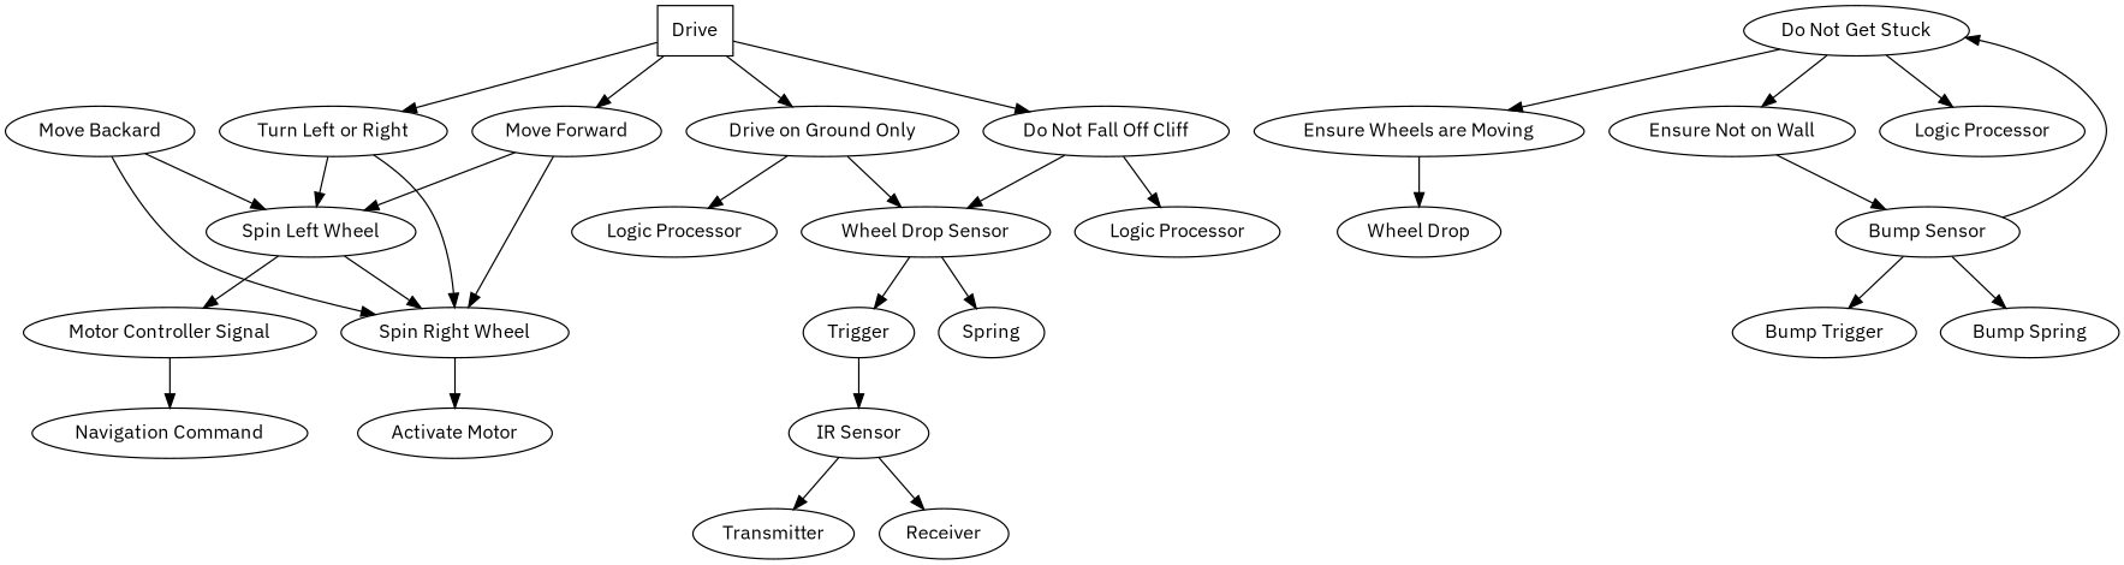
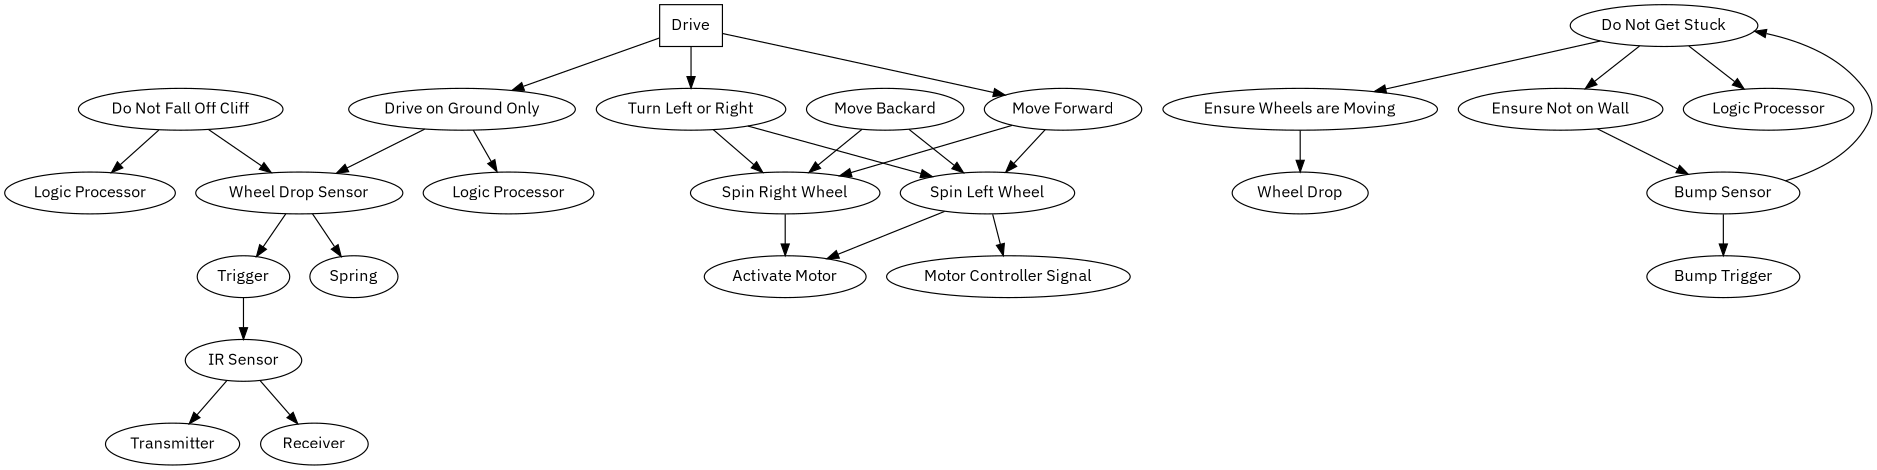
  digraph {
    fontname="IBM Plex Sans"
    node [fontname="IBM Plex Sans"]
    edge [fontname="IBM Plex Sans"]
    n1 [label=Drive shape=box]
    n2 [label="Move Forward"]
    n3 [label="Turn Left or Right"]
    n4 [label="Do Not Fall Off Cliff"]
    n5 [label="Drive on Ground Only"]
    n6 [label="Spin Left Wheel"]
    n7 [label="Spin Right Wheel"]
    n8 [label="Move Backard"]
    n9 [label="Do Not Get Stuck"]
    n10 [label="Ensure Wheels are Moving"]
    n11 [label="Ensure Not on Wall"]
    n12 [label="Logic Processor"]
    n13 [label="Wheel Drop Sensor"]
    n14 [label="Logic Processor"]
    n15 [label="Logic Processor"]
    n16 [label="Activate Motor"]
    n17 [label="Motor Controller Signal"]
    n18 [label="Wheel Drop"]
    n19 [label="Bump Sensor"]
    n20 [label=Trigger]
    n21 [label=Spring]
    n22 [label="IR Sensor"]
    n23 [label=Transmitter]
    n24 [label=Receiver]
-   n25 [label="Navigation Command"]
    n26 [label="Bump Trigger"]
-   n27 [label="Bump Spring"]
    n1 -> n2
    n1 -> n3
-   n1 -> n4
    n1 -> n5
    n2 -> n6
    n2 -> n7
    n3 -> n6
    n3 -> n7
    n4 -> n13
    n4 -> n14
    n5 -> n13
    n5 -> n15
-   n6 -> n7
+   n6 -> n16
    n6 -> n17
    n7 -> n16
    n8 -> n6
    n8 -> n7
    n9 -> n10
    n9 -> n11
    n9 -> n12
    n10 -> n18
    n11 -> n19
    n13 -> n20
    n13 -> n21
-   n17 -> n25
    n19 -> n9
    n19 -> n26
-   n19 -> n27
    n20 -> n22
    n22 -> n23
    n22 -> n24
  }
